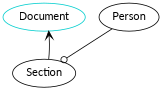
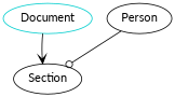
  digraph {
    fontname=Lato
    node [fontname=Lato]
    edge [fontname=Lato style=solid]
    n1 [color=cyan3 label=Document shape=oval]
    Section
    Person
-   Section -> n1 [arrowhead=vee]
+   n1 -> Section [arrowhead=vee]
    Person -> Section [arrowhead=odot]
  }
